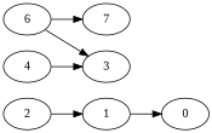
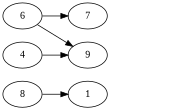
  digraph {
    fontname="Liberation Serif"
    rankdir=LR
    node [fontname="Liberation Serif"]
    edge [fontname="Liberation Serif"]
-   2
+   2 [label=8]
    1
-   0
    6
    7
-   3
+   3 [label=9]
    4
    2 -> 1
-   1 -> 0
    6 -> 7
    6 -> 3
    4 -> 3
  }
